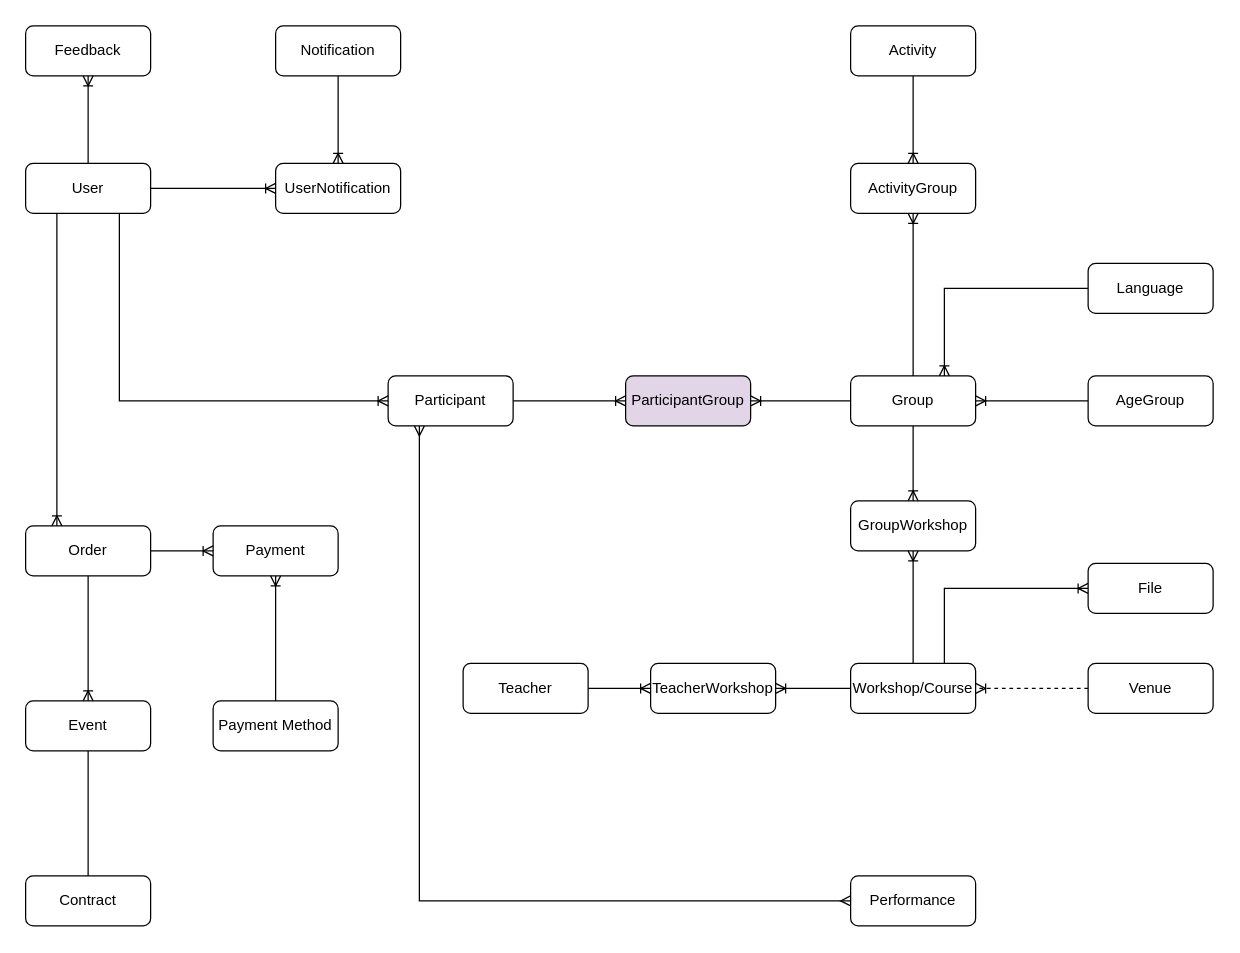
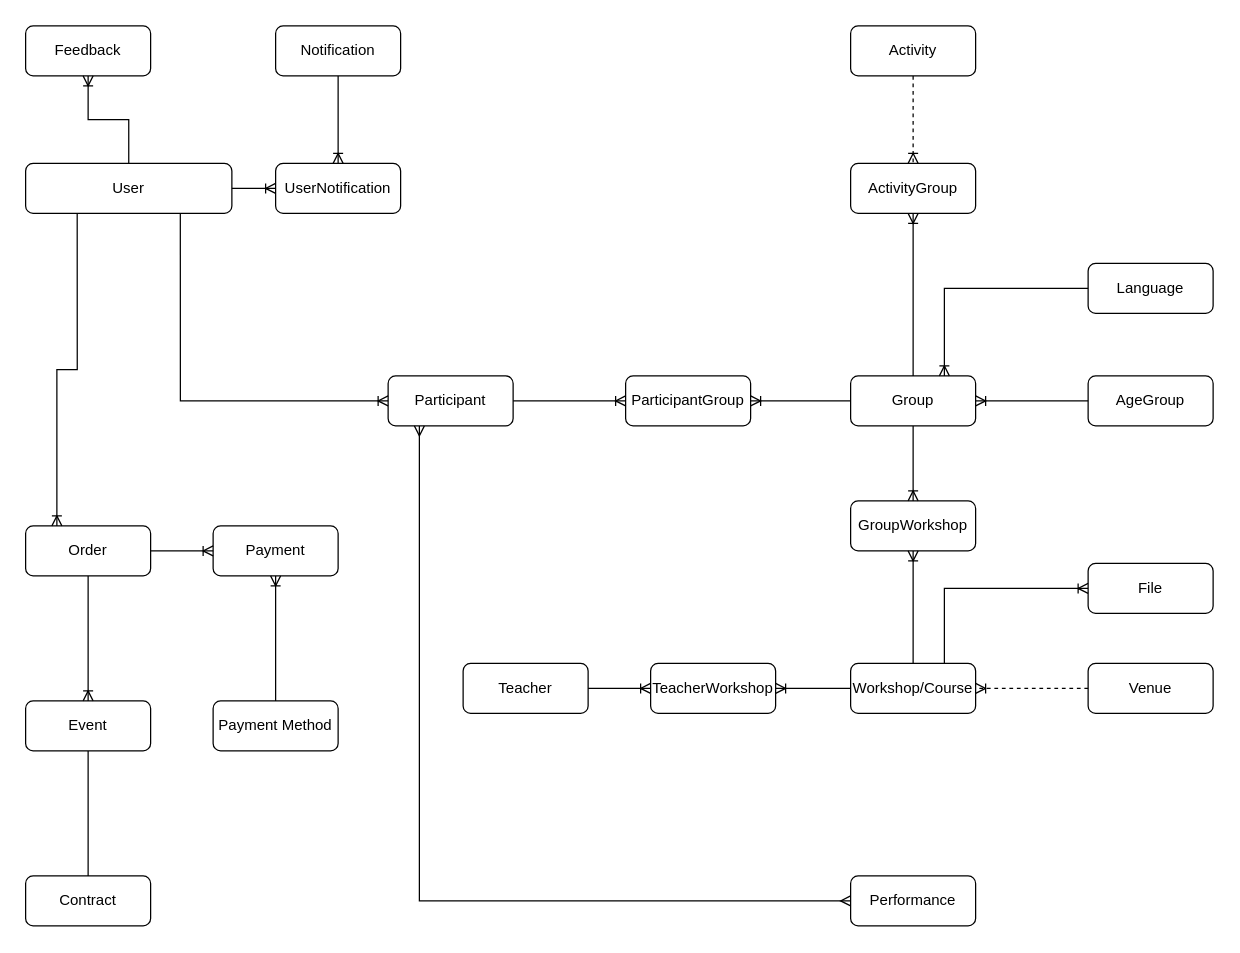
  <mxCell id="0" />
  <mxCell id="1" parent="0" />
- <mxCell id="2" value="User" style="rounded=1;whiteSpace=wrap;html=1;" parent="1" vertex="1"><mxGeometry x="20" y="130" width="100" height="40" as="geometry" /></mxCell>
+ <mxCell id="2" value="User" style="rounded=1;whiteSpace=wrap;html=1;" parent="1" vertex="1"><mxGeometry x="20" y="130" width="165" height="40" as="geometry" /></mxCell>
  <mxCell id="3" value="Participant" style="rounded=1;whiteSpace=wrap;html=1;" parent="1" vertex="1"><mxGeometry x="310" y="300" width="100" height="40" as="geometry" /></mxCell>
  <mxCell id="4" value="Teacher" style="rounded=1;whiteSpace=wrap;html=1;" parent="1" vertex="1"><mxGeometry x="370" y="530" width="100" height="40" as="geometry" /></mxCell>
  <mxCell id="5" value="Group" style="rounded=1;whiteSpace=wrap;html=1;" parent="1" vertex="1"><mxGeometry x="680" y="300" width="100" height="40" as="geometry" /></mxCell>
  <mxCell id="6" value="Activity" style="rounded=1;whiteSpace=wrap;html=1;" parent="1" vertex="1"><mxGeometry x="680" y="20" width="100" height="40" as="geometry" /></mxCell>
  <mxCell id="7" value="Workshop/Course" style="rounded=1;whiteSpace=wrap;html=1;" parent="1" vertex="1"><mxGeometry x="680" y="530" width="100" height="40" as="geometry" /></mxCell>
  <mxCell id="8" value="Venue" style="rounded=1;whiteSpace=wrap;html=1;" parent="1" vertex="1"><mxGeometry x="870" y="530" width="100" height="40" as="geometry" /></mxCell>
  <mxCell id="9" value="Performance" style="rounded=1;whiteSpace=wrap;html=1;" parent="1" vertex="1"><mxGeometry x="680" y="700" width="100" height="40" as="geometry" /></mxCell>
  <mxCell id="10" value="Event" style="rounded=1;whiteSpace=wrap;html=1;" parent="1" vertex="1"><mxGeometry x="20" y="560" width="100" height="40" as="geometry" /></mxCell>
  <mxCell id="11" value="Order" style="rounded=1;whiteSpace=wrap;html=1;" parent="1" vertex="1"><mxGeometry x="20" y="420" width="100" height="40" as="geometry" /></mxCell>
  <mxCell id="12" value="Language" style="rounded=1;whiteSpace=wrap;html=1;" parent="1" vertex="1"><mxGeometry x="870" y="210" width="100" height="40" as="geometry" /></mxCell>
  <mxCell id="13" value="AgeGroup" style="rounded=1;whiteSpace=wrap;html=1;" parent="1" vertex="1"><mxGeometry x="870" y="300" width="100" height="40" as="geometry" /></mxCell>
  <mxCell id="14" value="File" style="rounded=1;whiteSpace=wrap;html=1;" parent="1" vertex="1"><mxGeometry x="870" y="450" width="100" height="40" as="geometry" /></mxCell>
  <mxCell id="15" value="Contract" style="rounded=1;whiteSpace=wrap;html=1;" parent="1" vertex="1"><mxGeometry x="20" y="700" width="100" height="40" as="geometry" /></mxCell>
  <mxCell id="16" value="Payment" style="rounded=1;whiteSpace=wrap;html=1;" parent="1" vertex="1"><mxGeometry x="170" y="420" width="100" height="40" as="geometry" /></mxCell>
  <mxCell id="17" value="Notification" style="rounded=1;whiteSpace=wrap;html=1;" parent="1" vertex="1"><mxGeometry y="20" width="100" height="40" as="geometry" x="220" /></mxCell>
  <mxCell id="18" value="Feedback" style="rounded=1;whiteSpace=wrap;html=1;" parent="1" vertex="1"><mxGeometry x="20" y="20" width="100" height="40" as="geometry" /></mxCell>
  <mxCell id="19" value="Payment Method" style="rounded=1;whiteSpace=wrap;html=1;" parent="1" vertex="1"><mxGeometry x="170" y="560" width="100" height="40" as="geometry" /></mxCell>
  <mxCell id="20" value="" style="edgeStyle=orthogonalEdgeStyle;fontSize=12;html=1;endArrow=ERoneToMany;rounded=0;exitX=1;exitY=0.5;exitDx=0;exitDy=0;entryX=0;entryY=0.5;entryDx=0;entryDy=0;" parent="1" source="11" target="16" edge="1"><mxGeometry width="100" height="100" relative="1" as="geometry"><mxPoint x="340" y="600" as="sourcePoint" /><mxPoint x="440" y="500" as="targetPoint" /></mxGeometry></mxCell>
  <mxCell id="21" value="" style="edgeStyle=orthogonalEdgeStyle;fontSize=12;html=1;endArrow=ERoneToMany;rounded=0;exitX=0.5;exitY=1;exitDx=0;exitDy=0;entryX=0.5;entryY=0;entryDx=0;entryDy=0;" parent="1" source="11" target="10" edge="1"><mxGeometry width="100" height="100" relative="1" as="geometry"><mxPoint x="120" y="620" as="sourcePoint" /><mxPoint x="210" y="620" as="targetPoint" /></mxGeometry></mxCell>
  <mxCell id="22" value="" style="edgeStyle=orthogonalEdgeStyle;fontSize=12;html=1;endArrow=ERoneToMany;rounded=0;exitX=0.75;exitY=0;exitDx=0;exitDy=0;entryX=0;entryY=0.5;entryDx=0;entryDy=0;" parent="1" source="7" target="14" edge="1"><mxGeometry width="100" height="100" relative="1" as="geometry"><mxPoint x="870" y="900" as="sourcePoint" /><mxPoint x="870" y="940" as="targetPoint" /></mxGeometry></mxCell>
  <mxCell id="23" value="" style="endArrow=none;html=1;rounded=0;exitX=0.5;exitY=1;exitDx=0;exitDy=0;entryX=0.5;entryY=0;entryDx=0;entryDy=0;" parent="1" source="10" target="15" edge="1"><mxGeometry relative="1" as="geometry"><mxPoint x="310" y="550" as="sourcePoint" /><mxPoint x="470" y="550" as="targetPoint" /></mxGeometry></mxCell>
  <mxCell id="24" value="" style="edgeStyle=orthogonalEdgeStyle;fontSize=12;html=1;endArrow=ERmany;startArrow=ERmany;rounded=0;entryX=0.25;entryY=1;entryDx=0;entryDy=0;exitX=0;exitY=0.5;exitDx=0;exitDy=0;" parent="1" source="9" target="3" edge="1"><mxGeometry width="100" height="100" relative="1" as="geometry"><mxPoint x="435" y="549.5" as="sourcePoint" /><mxPoint x="390" y="419.5" as="targetPoint" /></mxGeometry></mxCell>
  <mxCell id="25" value="" style="edgeStyle=orthogonalEdgeStyle;fontSize=12;html=1;endArrow=ERoneToMany;rounded=0;exitX=0;exitY=0.5;exitDx=0;exitDy=0;entryX=1;entryY=0.5;entryDx=0;entryDy=0;" parent="1" source="13" target="5" edge="1"><mxGeometry width="100" height="100" relative="1" as="geometry"><mxPoint x="765" y="450" as="sourcePoint" /><mxPoint x="890" y="420" as="targetPoint" /></mxGeometry></mxCell>
  <mxCell id="26" value="" style="edgeStyle=orthogonalEdgeStyle;fontSize=12;html=1;endArrow=ERoneToMany;rounded=0;exitX=0;exitY=0.5;exitDx=0;exitDy=0;entryX=0.75;entryY=0;entryDx=0;entryDy=0;" parent="1" source="12" target="5" edge="1"><mxGeometry width="100" height="100" relative="1" as="geometry"><mxPoint x="890" y="330" as="sourcePoint" /><mxPoint x="790" y="330" as="targetPoint" /></mxGeometry></mxCell>
  <mxCell id="27" value="" style="edgeStyle=orthogonalEdgeStyle;fontSize=12;html=1;endArrow=ERoneToMany;rounded=0;exitX=0;exitY=0.5;exitDx=0;exitDy=0;entryX=1;entryY=0.5;entryDx=0;entryDy=0;dashed=1;" parent="1" source="8" target="7" edge="1"><mxGeometry width="100" height="100" relative="1" as="geometry"><mxPoint x="765" y="540" as="sourcePoint" /><mxPoint x="890" y="510" as="targetPoint" /></mxGeometry></mxCell>
  <mxCell id="28" value="ActivityGroup" style="rounded=1;whiteSpace=wrap;html=1;" vertex="1" parent="1"><mxGeometry x="680" y="130" width="100" height="40" as="geometry" /></mxCell>
  <mxCell id="29" value="" style="edgeStyle=orthogonalEdgeStyle;fontSize=12;html=1;endArrow=ERoneToMany;rounded=0;entryX=0.5;entryY=1;entryDx=0;entryDy=0;exitX=0.5;exitY=0;exitDx=0;exitDy=0;" edge="1" parent="1" source="5" target="28"><mxGeometry width="100" height="100" relative="1" as="geometry"><mxPoint x="500" y="10" as="sourcePoint" /><mxPoint x="500" y="80" as="targetPoint" /></mxGeometry></mxCell>
  <mxCell id="30" value="" style="edgeStyle=orthogonalEdgeStyle;fontSize=12;html=1;endArrow=ERoneToMany;rounded=0;exitX=0.5;exitY=0;exitDx=0;exitDy=0;entryX=0.5;entryY=1;entryDx=0;entryDy=0;" edge="1" parent="1" source="19" target="16"><mxGeometry width="100" height="100" relative="1" as="geometry"><mxPoint x="260" y="660" as="sourcePoint" /><mxPoint x="240" y="510" as="targetPoint" /></mxGeometry></mxCell>
  <mxCell id="31" value="" style="edgeStyle=orthogonalEdgeStyle;fontSize=12;html=1;endArrow=ERoneToMany;rounded=0;exitX=0.75;exitY=1;exitDx=0;exitDy=0;entryX=0;entryY=0.5;entryDx=0;entryDy=0;" edge="1" parent="1" source="2" target="3"><mxGeometry width="100" height="100" relative="1" as="geometry"><mxPoint x="140" y="310" as="sourcePoint" /><mxPoint x="240" y="210" as="targetPoint" /></mxGeometry></mxCell>
  <mxCell id="32" value="" style="edgeStyle=orthogonalEdgeStyle;fontSize=12;html=1;endArrow=ERoneToMany;rounded=0;exitX=0.25;exitY=1;exitDx=0;exitDy=0;entryX=0.25;entryY=0;entryDx=0;entryDy=0;" edge="1" parent="1" source="2" target="11"><mxGeometry width="100" height="100" relative="1" as="geometry"><mxPoint x="80" y="470" as="sourcePoint" /><mxPoint x="80" y="580" as="targetPoint" /></mxGeometry></mxCell>
- <mxCell id="33" value="ParticipantGroup" style="rounded=1;whiteSpace=wrap;html=1;fillColor=#e1d5e7;" vertex="1" parent="1"><mxGeometry x="500" y="300" width="100" height="40" as="geometry" /></mxCell>
+ <mxCell id="33" value="ParticipantGroup" style="rounded=1;whiteSpace=wrap;html=1;" vertex="1" parent="1"><mxGeometry x="500" y="300" width="100" height="40" as="geometry" /></mxCell>
  <mxCell id="34" value="" style="edgeStyle=orthogonalEdgeStyle;fontSize=12;html=1;endArrow=ERoneToMany;rounded=0;exitX=1;exitY=0.5;exitDx=0;exitDy=0;entryX=0;entryY=0.5;entryDx=0;entryDy=0;" edge="1" parent="1" source="3" target="33"><mxGeometry width="100" height="100" relative="1" as="geometry"><mxPoint x="115" y="180" as="sourcePoint" /><mxPoint x="320" y="330" as="targetPoint" /></mxGeometry></mxCell>
  <mxCell id="35" value="" style="edgeStyle=orthogonalEdgeStyle;fontSize=12;html=1;endArrow=ERoneToMany;rounded=0;exitX=0;exitY=0.5;exitDx=0;exitDy=0;entryX=1;entryY=0.5;entryDx=0;entryDy=0;" edge="1" parent="1" source="5" target="33"><mxGeometry width="100" height="100" relative="1" as="geometry"><mxPoint x="105" y="120" as="sourcePoint" /><mxPoint x="310" y="270" as="targetPoint" /></mxGeometry></mxCell>
  <mxCell id="36" value="GroupWorkshop" style="rounded=1;whiteSpace=wrap;html=1;" vertex="1" parent="1"><mxGeometry x="680" y="400" width="100" height="40" as="geometry" /></mxCell>
  <mxCell id="37" value="" style="edgeStyle=orthogonalEdgeStyle;fontSize=12;html=1;endArrow=ERoneToMany;rounded=0;exitX=0.5;exitY=1;exitDx=0;exitDy=0;entryX=0.5;entryY=0;entryDx=0;entryDy=0;" edge="1" parent="1" source="5" target="36"><mxGeometry width="100" height="100" relative="1" as="geometry"><mxPoint x="690" y="330" as="sourcePoint" /><mxPoint x="590" y="330" as="targetPoint" /></mxGeometry></mxCell>
  <mxCell id="38" value="" style="edgeStyle=orthogonalEdgeStyle;fontSize=12;html=1;endArrow=ERoneToMany;rounded=0;exitX=0.5;exitY=0;exitDx=0;exitDy=0;entryX=0.5;entryY=1;entryDx=0;entryDy=0;" edge="1" parent="1" source="7" target="36"><mxGeometry width="100" height="100" relative="1" as="geometry"><mxPoint x="740" y="350" as="sourcePoint" /><mxPoint x="740" y="410" as="targetPoint" /></mxGeometry></mxCell>
  <mxCell id="39" value="TeacherWorkshop" style="rounded=1;whiteSpace=wrap;html=1;" vertex="1" parent="1"><mxGeometry x="520" y="530" width="100" height="40" as="geometry" /></mxCell>
  <mxCell id="40" value="" style="edgeStyle=orthogonalEdgeStyle;fontSize=12;html=1;endArrow=ERoneToMany;rounded=0;exitX=1;exitY=0.5;exitDx=0;exitDy=0;entryX=0;entryY=0.5;entryDx=0;entryDy=0;" edge="1" parent="1" source="4" target="39"><mxGeometry width="100" height="100" relative="1" as="geometry"><mxPoint x="420" y="330" as="sourcePoint" /><mxPoint x="490" y="330" as="targetPoint" /></mxGeometry></mxCell>
  <mxCell id="41" value="" style="edgeStyle=orthogonalEdgeStyle;fontSize=12;html=1;endArrow=ERoneToMany;rounded=0;exitX=0;exitY=0.5;exitDx=0;exitDy=0;entryX=1;entryY=0.5;entryDx=0;entryDy=0;" edge="1" parent="1" source="7" target="39"><mxGeometry width="100" height="100" relative="1" as="geometry"><mxPoint x="690" y="330" as="sourcePoint" /><mxPoint x="610" y="470" as="targetPoint" /></mxGeometry></mxCell>
  <mxCell id="42" value="UserNotification" style="rounded=1;whiteSpace=wrap;html=1;" vertex="1" parent="1"><mxGeometry y="130" width="100" height="40" as="geometry" x="220" /></mxCell>
  <mxCell id="43" value="" style="edgeStyle=orthogonalEdgeStyle;fontSize=12;html=1;endArrow=ERoneToMany;rounded=0;exitX=0.5;exitY=0;exitDx=0;exitDy=0;entryX=0.5;entryY=1;entryDx=0;entryDy=0;" edge="1" parent="1" source="2" target="18"><mxGeometry width="100" height="100" relative="1" as="geometry"><mxPoint x="420" y="210" as="sourcePoint" /><mxPoint x="520" as="targetPoint" y="110" /></mxGeometry></mxCell>
  <mxCell id="44" value="" style="edgeStyle=orthogonalEdgeStyle;fontSize=12;html=1;endArrow=ERoneToMany;rounded=0;exitX=1;exitY=0.5;exitDx=0;exitDy=0;entryX=0;entryY=0.5;entryDx=0;entryDy=0;" edge="1" parent="1" source="2" target="42"><mxGeometry width="100" height="100" relative="1" as="geometry"><mxPoint x="80" y="140" as="sourcePoint" /><mxPoint x="80" y="70" as="targetPoint" /></mxGeometry></mxCell>
  <mxCell id="45" value="" style="edgeStyle=orthogonalEdgeStyle;fontSize=12;html=1;endArrow=ERoneToMany;rounded=0;exitX=0.5;exitY=1;exitDx=0;exitDy=0;entryX=0.5;entryY=0;entryDx=0;entryDy=0;" edge="1" parent="1" source="17" target="42"><mxGeometry width="100" height="100" relative="1" as="geometry"><mxPoint x="80" y="140" as="sourcePoint" /><mxPoint x="80" y="70" as="targetPoint" /></mxGeometry></mxCell>
- <mxCell id="46" value="" style="edgeStyle=orthogonalEdgeStyle;fontSize=12;html=1;endArrow=ERoneToMany;rounded=0;exitX=0.5;exitY=1;exitDx=0;exitDy=0;entryX=0.5;entryY=0;entryDx=0;entryDy=0;" edge="1" parent="1" source="6" target="28"><mxGeometry width="100" height="100" relative="1" as="geometry"><mxPoint x="280" y="70" as="sourcePoint" /><mxPoint x="280" y="140" as="targetPoint" /></mxGeometry></mxCell>
+ <mxCell id="46" value="" style="edgeStyle=orthogonalEdgeStyle;fontSize=12;html=1;endArrow=ERoneToMany;rounded=0;exitX=0.5;exitY=1;exitDx=0;exitDy=0;entryX=0.5;entryY=0;entryDx=0;entryDy=0;dashed=1;" edge="1" parent="1" source="6" target="28"><mxGeometry width="100" height="100" relative="1" as="geometry"><mxPoint x="280" y="70" as="sourcePoint" /><mxPoint x="280" y="140" as="targetPoint" /></mxGeometry></mxCell>
